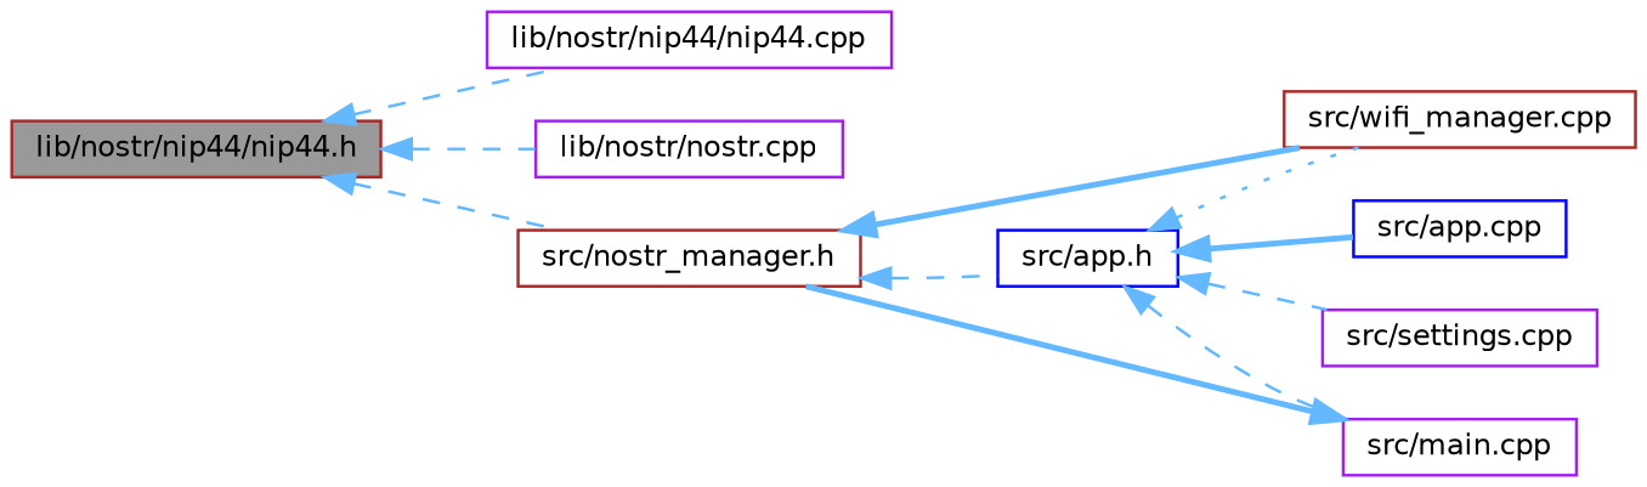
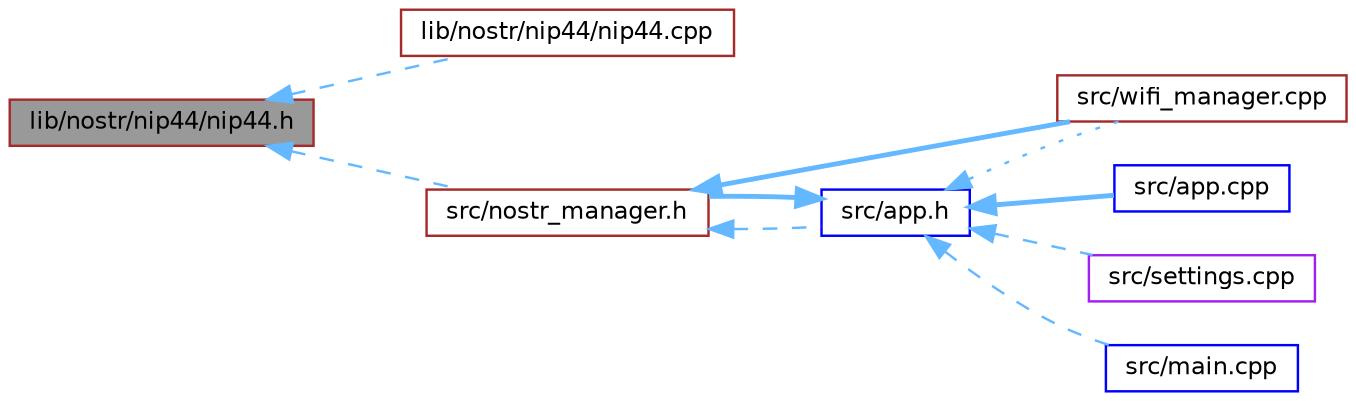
  digraph {
    rankdir=LR
    node [color=purple fillcolor=white fontname=Helvetica fontsize=10 shape=box style=filled]
    edge [color=steelblue1 dir=back fontname=Helvetica fontsize=10 labelfontname=Helvetica labelfontsize=10 style=dashed]
    n1 [color=brown fillcolor=grey60 fontcolor=black height=0.2 label="lib/nostr/nip44/nip44.h" width=0.4]
-   n2 [height=0.2 label="lib/nostr/nip44/nip44.cpp" width=0.4]
-   n3 [height=0.2 label="lib/nostr/nostr.cpp" width=0.4]
+   n2 [color=brown height=0.2 label="lib/nostr/nip44/nip44.cpp" width=0.4]
    n4 [color=brown height=0.2 label="src/nostr_manager.h" width=0.4]
    n5 [color=blue height=0.2 label="src/app.h" width=0.4]
    n6 [color=brown height=0.2 label="src/wifi_manager.cpp" width=0.4]
    n7 [color=blue height=0.2 label="src/app.cpp" width=0.4]
-   n8 [height=0.2 label="src/main.cpp" width=0.4]
+   n8 [color=blue height=0.2 label="src/main.cpp" width=0.4]
    n9 [height=0.2 label="src/settings.cpp" width=0.4]
    n1 -> n2
-   n1 -> n3
    n1 -> n4
    n4 -> n5
    n4 -> n6 [style=bold]
-   n8 -> n4 [style=bold]
+   n5 -> n4 [style=bold]
    n5 -> n6 [style=dotted]
    n5 -> n7 [style=bold]
    n5 -> n8
    n5 -> n9
  }
